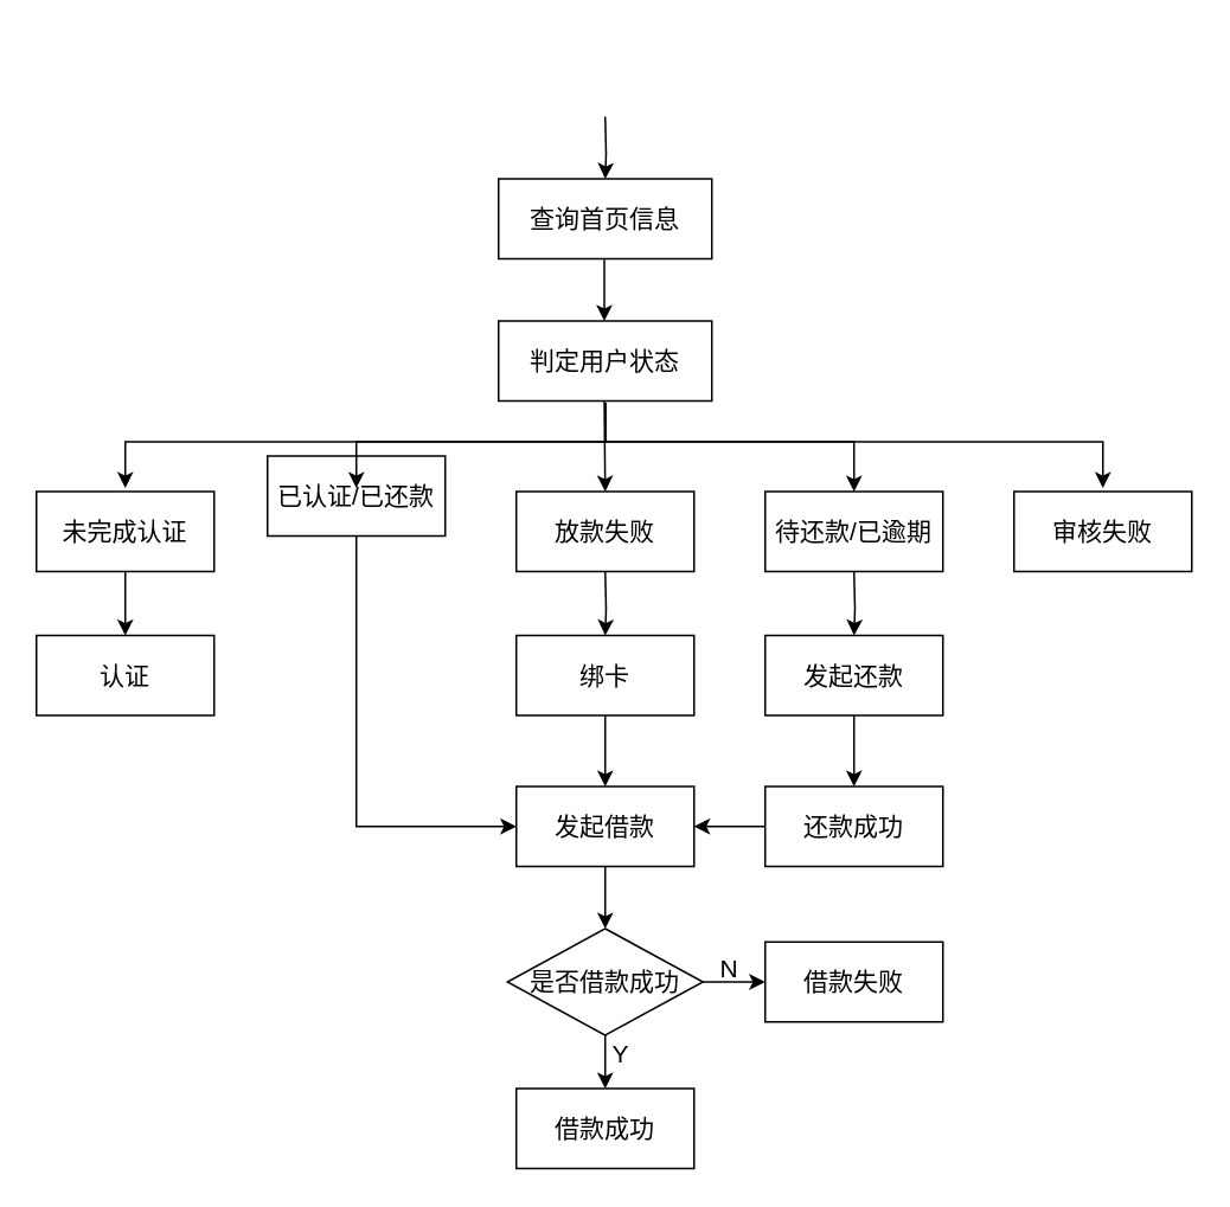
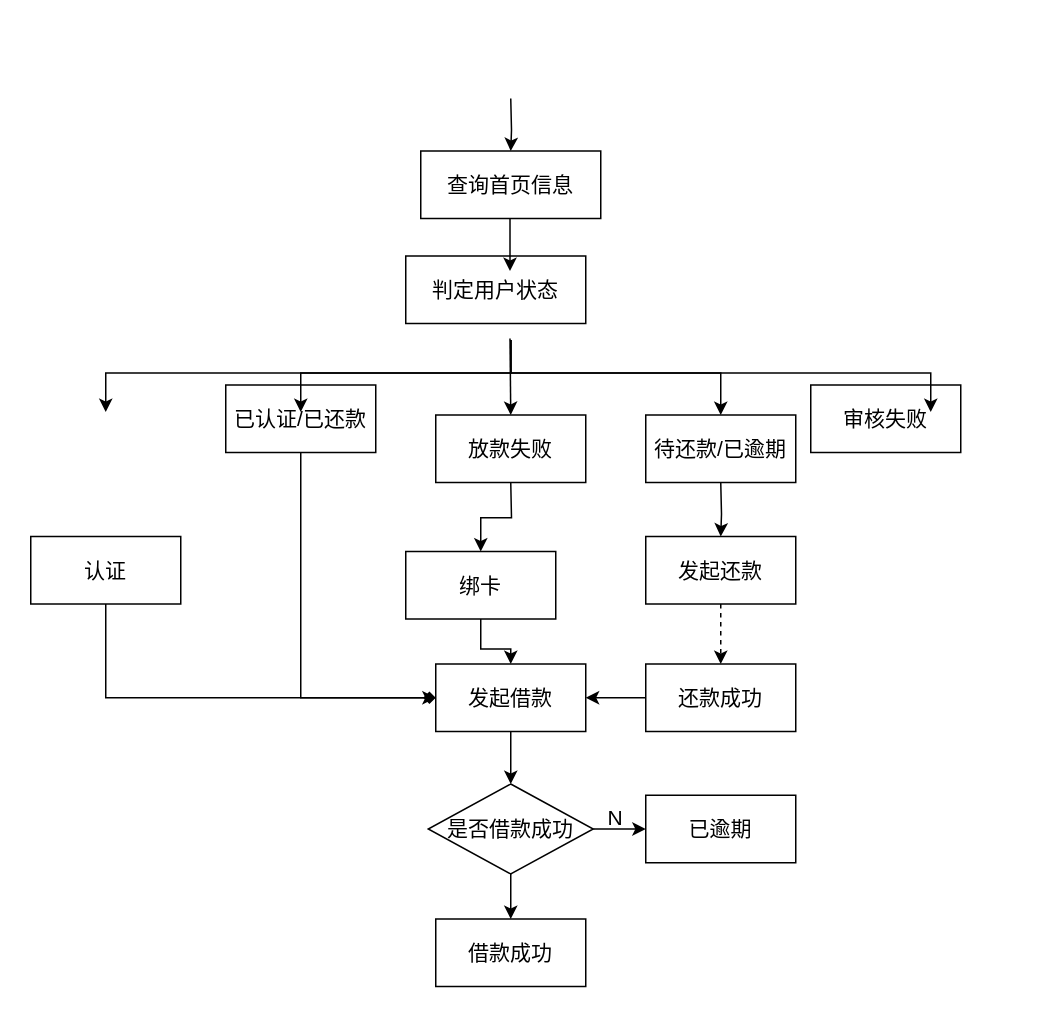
  <mxCell id="0" />
  <mxCell id="1" parent="0" />
  <mxCell id="2" value="" style="group" vertex="1" connectable="0" parent="1"><mxGeometry x="20" y="20" width="650" height="637" as="geometry" /></mxCell>
  <mxCell id="3" value="" style="edgeStyle=orthogonalEdgeStyle;rounded=0;orthogonalLoop=1;jettySize=auto;html=1;fontSize=14;" edge="1" parent="2" target="4"><mxGeometry relative="1" as="geometry"><mxPoint x="320" y="45" as="sourcePoint" /></mxGeometry></mxCell>
  <mxCell id="4" value="查询首页信息" style="rounded=0;whiteSpace=wrap;html=1;fontSize=14;" vertex="1" parent="2"><mxGeometry x="260" y="80" width="120" height="45" as="geometry" /></mxCell>
- <mxCell id="5" value="判定用户状态" style="rounded=0;whiteSpace=wrap;html=1;fontSize=14;" vertex="1" parent="2"><mxGeometry x="260" y="160" width="120" height="45" as="geometry" /></mxCell>
+ <mxCell id="5" value="判定用户状态" style="rounded=0;whiteSpace=wrap;html=1;fontSize=14;" vertex="1" parent="2"><mxGeometry x="250" y="150" width="120" height="45" as="geometry" /></mxCell>
  <mxCell id="6" value="" style="edgeStyle=orthogonalEdgeStyle;rounded=0;orthogonalLoop=1;jettySize=auto;html=1;fontSize=14;" edge="1" parent="2"><mxGeometry relative="1" as="geometry"><mxPoint x="319.5" y="125" as="sourcePoint" /><mxPoint x="319.5" y="160" as="targetPoint" /></mxGeometry></mxCell>
  <mxCell id="7" value="" style="edgeStyle=orthogonalEdgeStyle;rounded=0;orthogonalLoop=1;jettySize=auto;html=1;fontSize=14;entryX=0.5;entryY=0;entryDx=0;entryDy=0;" edge="1" parent="2" target="13"><mxGeometry relative="1" as="geometry"><mxPoint x="319.5" y="205" as="sourcePoint" /><mxPoint x="239.5" y="210" as="targetPoint" /></mxGeometry></mxCell>
  <mxCell id="8" value="" style="edgeStyle=orthogonalEdgeStyle;rounded=0;orthogonalLoop=1;jettySize=auto;html=1;" edge="1" parent="2" source="9"><mxGeometry relative="1" as="geometry"><mxPoint x="320" y="502" as="targetPoint" /></mxGeometry></mxCell>
  <mxCell id="9" value="发起借款" style="whiteSpace=wrap;html=1;fontSize=14;" vertex="1" parent="2"><mxGeometry x="270" y="422" width="100" height="45" as="geometry" /></mxCell>
- <mxCell id="10" value="未完成认证" style="whiteSpace=wrap;html=1;fontSize=14;" vertex="1" parent="2"><mxGeometry y="256" width="100" height="45" as="geometry" /></mxCell>
- <mxCell id="11" value="" style="edgeStyle=orthogonalEdgeStyle;rounded=0;orthogonalLoop=1;jettySize=auto;html=1;fontSize=14;entryX=0;entryY=0.5;entryDx=0;entryDy=0;exitX=0.5;exitY=1;exitDx=0;exitDy=0;" edge="1" parent="2" source="12" target="9"><mxGeometry relative="1" as="geometry"><mxPoint x="100" y="343.5" as="targetPoint" /></mxGeometry></mxCell>
+ <mxCell id="11" value="" style="edgeStyle=orthogonalEdgeStyle;rounded=0;orthogonalLoop=1;jettySize=auto;html=1;fontSize=14;entryX=0;entryY=0.5;entryDx=0;entryDy=0;exitX=0.5;exitY=1;exitDx=0;exitDy=0;endArrow=diamond;" edge="1" parent="2" source="12" target="9"><mxGeometry relative="1" as="geometry"><mxPoint x="100" y="343.5" as="targetPoint" /></mxGeometry></mxCell>
  <mxCell id="12" value="已认证/已还款" style="whiteSpace=wrap;html=1;fontSize=14;" vertex="1" parent="2"><mxGeometry x="130" y="236" width="100" height="45" as="geometry" /></mxCell>
  <mxCell id="13" value="&lt;span&gt;放款失败&lt;/span&gt;" style="whiteSpace=wrap;html=1;fontSize=14;" vertex="1" parent="2"><mxGeometry x="270" y="256" width="100" height="45" as="geometry" /></mxCell>
  <mxCell id="14" value="" style="edgeStyle=orthogonalEdgeStyle;rounded=0;orthogonalLoop=1;jettySize=auto;html=1;" edge="1" parent="2" target="25"><mxGeometry relative="1" as="geometry"><mxPoint x="320" y="301" as="sourcePoint" /></mxGeometry></mxCell>
  <mxCell id="15" value="待还款/已逾期" style="whiteSpace=wrap;html=1;fontSize=14;" vertex="1" parent="2"><mxGeometry x="410" y="256" width="100" height="45" as="geometry" /></mxCell>
- <mxCell id="16" value="审核失败" style="whiteSpace=wrap;html=1;fontSize=14;" vertex="1" parent="2"><mxGeometry x="550" y="256" width="100" height="45" as="geometry" /></mxCell>
+ <mxCell id="16" value="审核失败" style="whiteSpace=wrap;html=1;fontSize=14;" vertex="1" parent="2"><mxGeometry x="520" y="236" width="100" height="45" as="geometry" /></mxCell>
  <mxCell id="17" value="" style="edgeStyle=orthogonalEdgeStyle;rounded=0;orthogonalLoop=1;jettySize=auto;html=1;fontSize=14;" edge="1" parent="2"><mxGeometry relative="1" as="geometry"><mxPoint x="320" y="206" as="sourcePoint" /><mxPoint x="600" y="254" as="targetPoint" /><Array as="points"><mxPoint x="320" y="228" /><mxPoint x="600" y="228" /><mxPoint x="600" y="254" /></Array></mxGeometry></mxCell>
  <mxCell id="18" value="" style="edgeStyle=orthogonalEdgeStyle;rounded=0;orthogonalLoop=1;jettySize=auto;html=1;fontSize=14;entryX=0.5;entryY=0;entryDx=0;entryDy=0;" edge="1" parent="2" target="15"><mxGeometry relative="1" as="geometry"><mxPoint x="320" y="206" as="sourcePoint" /><mxPoint x="360" y="224" as="targetPoint" /><Array as="points"><mxPoint x="320" y="228" /><mxPoint x="460" y="228" /></Array></mxGeometry></mxCell>
  <mxCell id="19" value="" style="edgeStyle=orthogonalEdgeStyle;rounded=0;orthogonalLoop=1;jettySize=auto;html=1;fontSize=14;" edge="1" parent="2"><mxGeometry relative="1" as="geometry"><mxPoint x="320" y="206" as="sourcePoint" /><mxPoint x="180" y="254" as="targetPoint" /><Array as="points"><mxPoint x="320" y="228" /><mxPoint x="180" y="228" /><mxPoint x="180" y="254" /></Array></mxGeometry></mxCell>
  <mxCell id="20" value="" style="edgeStyle=orthogonalEdgeStyle;rounded=0;orthogonalLoop=1;jettySize=auto;html=1;fontSize=14;" edge="1" parent="2"><mxGeometry relative="1" as="geometry"><mxPoint x="320" y="206" as="sourcePoint" /><mxPoint x="50" y="254" as="targetPoint" /><Array as="points"><mxPoint x="320" y="228" /><mxPoint x="50" y="228" /><mxPoint x="50" y="254" /></Array></mxGeometry></mxCell>
+ <mxCell id="21" value="" style="edgeStyle=orthogonalEdgeStyle;rounded=0;orthogonalLoop=1;jettySize=auto;html=1;fontSize=14;entryX=0;entryY=0.5;entryDx=0;entryDy=0;exitX=0.5;exitY=1;exitDx=0;exitDy=0;" edge="1" parent="2" source="22" target="9"><mxGeometry relative="1" as="geometry"><mxPoint x="45.113" y="329.3" as="targetPoint" /></mxGeometry></mxCell>
  <mxCell id="22" value="认证" style="whiteSpace=wrap;html=1;fontSize=14;" vertex="1" parent="2"><mxGeometry y="337" width="100" height="45" as="geometry" /></mxCell>
- <mxCell id="23" value="" style="edgeStyle=orthogonalEdgeStyle;rounded=0;orthogonalLoop=1;jettySize=auto;html=1;" edge="1" parent="2" source="10" target="22"><mxGeometry relative="1" as="geometry" /></mxCell>
  <mxCell id="24" value="" style="edgeStyle=orthogonalEdgeStyle;rounded=0;orthogonalLoop=1;jettySize=auto;html=1;fontSize=14;" edge="1" parent="2" source="25" target="9"><mxGeometry relative="1" as="geometry" /></mxCell>
- <mxCell id="25" value="绑卡" style="whiteSpace=wrap;html=1;fontSize=14;" vertex="1" parent="2"><mxGeometry x="270" y="337" width="100" height="45" as="geometry" /></mxCell>
+ <mxCell id="25" value="绑卡" style="whiteSpace=wrap;html=1;fontSize=14;" vertex="1" parent="2"><mxGeometry x="250" y="347" width="100" height="45" as="geometry" /></mxCell>
  <mxCell id="26" value="" style="edgeStyle=orthogonalEdgeStyle;rounded=0;orthogonalLoop=1;jettySize=auto;html=1;" edge="1" parent="2" target="27"><mxGeometry relative="1" as="geometry"><mxPoint x="460" y="301" as="sourcePoint" /></mxGeometry></mxCell>
  <mxCell id="27" value="发起还款" style="whiteSpace=wrap;html=1;fontSize=14;" vertex="1" parent="2"><mxGeometry x="410" y="337" width="100" height="45" as="geometry" /></mxCell>
  <mxCell id="28" value="" style="edgeStyle=orthogonalEdgeStyle;rounded=0;orthogonalLoop=1;jettySize=auto;html=1;fontSize=14;" edge="1" parent="2" source="29" target="9"><mxGeometry relative="1" as="geometry" /></mxCell>
  <mxCell id="29" value="还款成功" style="whiteSpace=wrap;html=1;fontSize=14;" vertex="1" parent="2"><mxGeometry x="410" y="422" width="100" height="45" as="geometry" /></mxCell>
- <mxCell id="30" value="" style="edgeStyle=orthogonalEdgeStyle;rounded=0;orthogonalLoop=1;jettySize=auto;html=1;fontSize=14;" edge="1" parent="2" source="27" target="29"><mxGeometry relative="1" as="geometry" /></mxCell>
+ <mxCell id="30" value="" style="edgeStyle=orthogonalEdgeStyle;rounded=0;orthogonalLoop=1;jettySize=auto;html=1;fontSize=14;dashed=1;" edge="1" parent="2" source="27" target="29"><mxGeometry relative="1" as="geometry" /></mxCell>
  <mxCell id="31" value="借款成功" style="whiteSpace=wrap;html=1;fontSize=14;" vertex="1" parent="2"><mxGeometry x="270" y="592" width="100" height="45" as="geometry" /></mxCell>
  <mxCell id="32" value="" style="edgeStyle=orthogonalEdgeStyle;rounded=0;orthogonalLoop=1;jettySize=auto;html=1;" edge="1" parent="2" source="33"><mxGeometry relative="1" as="geometry"><mxPoint x="320" y="592" as="targetPoint" /></mxGeometry></mxCell>
  <mxCell id="33" value="是否借款成功" style="rhombus;whiteSpace=wrap;html=1;fontSize=14;" vertex="1" parent="2"><mxGeometry x="265" y="502" width="110" height="60" as="geometry" /></mxCell>
- <mxCell id="34" value="借款失败" style="whiteSpace=wrap;html=1;fontSize=14;" vertex="1" parent="2"><mxGeometry x="410" y="509.5" width="100" height="45" as="geometry" /></mxCell>
+ <mxCell id="34" value="已逾期" style="whiteSpace=wrap;html=1;fontSize=14;" vertex="1" parent="2"><mxGeometry x="410" y="509.5" width="100" height="45" as="geometry" /></mxCell>
  <mxCell id="35" value="" style="edgeStyle=orthogonalEdgeStyle;rounded=0;orthogonalLoop=1;jettySize=auto;html=1;" edge="1" parent="2" source="33" target="34"><mxGeometry relative="1" as="geometry" /></mxCell>
  <mxCell id="36" value="N" style="text;html=1;strokeColor=none;fillColor=none;align=center;verticalAlign=middle;whiteSpace=wrap;rounded=0;fontSize=14;" vertex="1" parent="2"><mxGeometry x="370" y="515" width="40" height="20" as="geometry" /></mxCell>
- <mxCell id="37" value="Y" style="text;html=1;strokeColor=none;fillColor=none;align=center;verticalAlign=middle;whiteSpace=wrap;rounded=0;fontSize=14;" vertex="1" parent="2"><mxGeometry x="309" y="563" width="40" height="20" as="geometry" /></mxCell>
